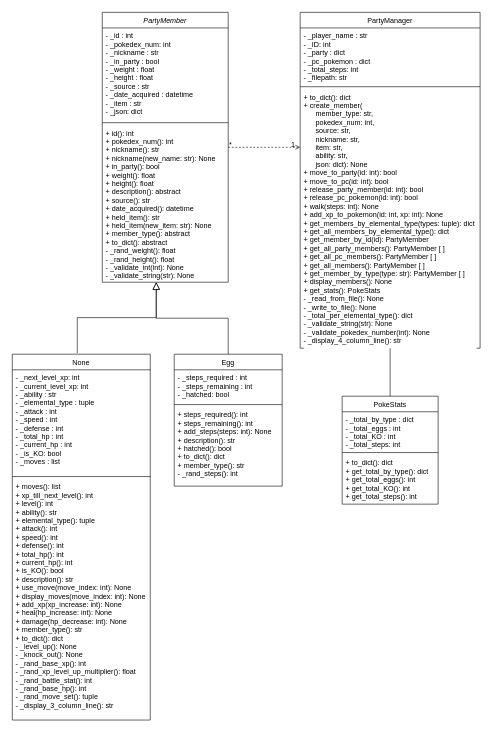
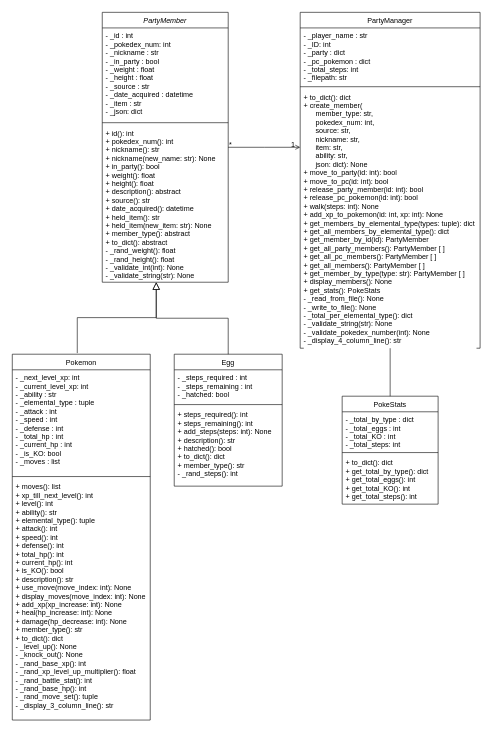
  <mxCell id="0" />
  <mxCell id="1" parent="0" />
  <mxCell id="2" value="PartyMember" style="swimlane;fontStyle=2;align=center;verticalAlign=top;childLayout=stackLayout;horizontal=1;startSize=26;horizontalStack=0;resizeParent=1;resizeLast=0;collapsible=1;marginBottom=0;rounded=0;shadow=0;strokeWidth=1;" parent="1" vertex="1"><mxGeometry x="170" y="20" width="210" height="450" as="geometry"><mxRectangle x="230" y="140" width="160" height="26" as="alternateBounds" /></mxGeometry></mxCell>
  <mxCell id="3" value="- _id : int&#10;- _pokedex_num: int&#10;- _nickname : str&#10;- _in_party : bool&#10;- _weight : float&#10;- _height : float&#10;- _source : str&#10;- _date_acquired : datetime&#10;- _item : str&#10;- _json: dict" style="text;align=left;verticalAlign=top;spacingLeft=4;spacingRight=4;overflow=hidden;rotatable=0;points=[[0,0.5],[1,0.5]];portConstraint=eastwest;" parent="2" vertex="1"><mxGeometry y="26" width="210" height="154" as="geometry" /></mxCell>
  <mxCell id="4" value="" style="line;html=1;strokeWidth=1;align=left;verticalAlign=middle;spacingTop=-1;spacingLeft=3;spacingRight=3;rotatable=0;labelPosition=right;points=[];portConstraint=eastwest;" parent="2" vertex="1"><mxGeometry y="180" width="210" height="8" as="geometry" /></mxCell>
  <mxCell id="5" value="+ id(): int&#10;+ pokedex_num(): int&#10;+ nickname(): str&#10;+ nickname(new_name: str): None&#10;+ in_party(): bool&#10;+ weight(): float&#10;+ height(): float&#10;+ description(): abstract&#10;+ source(): str&#10;+ date_acquired(): datetime&#10;+ held_item(): str&#10;+ held_item(new_item: str): None&#10;+ member_type(): abstract&#10;+ to_dict(): abstract&#10;- _rand_weight(): float&#10;- _rand_height(): float&#10;- _validate_int(int): None&#10;- _validate_string(str): None&#10;&#10;" style="text;align=left;verticalAlign=top;spacingLeft=4;spacingRight=4;overflow=hidden;rotatable=0;points=[[0,0.5],[1,0.5]];portConstraint=eastwest;" parent="2" vertex="1"><mxGeometry y="188" width="210" height="262" as="geometry" /></mxCell>
- <mxCell id="6" value="None" style="swimlane;fontStyle=0;align=center;verticalAlign=top;childLayout=stackLayout;horizontal=1;startSize=26;horizontalStack=0;resizeParent=1;resizeLast=0;collapsible=1;marginBottom=0;rounded=0;shadow=0;strokeWidth=1;" parent="1" vertex="1"><mxGeometry x="20" y="590" width="230" height="610" as="geometry"><mxRectangle x="130" y="380" width="160" height="26" as="alternateBounds" /></mxGeometry></mxCell>
+ <mxCell id="6" value="Pokemon" style="swimlane;fontStyle=0;align=center;verticalAlign=top;childLayout=stackLayout;horizontal=1;startSize=26;horizontalStack=0;resizeParent=1;resizeLast=0;collapsible=1;marginBottom=0;rounded=0;shadow=0;strokeWidth=1;" parent="1" vertex="1"><mxGeometry x="20" y="590" width="230" height="610" as="geometry"><mxRectangle x="130" y="380" width="160" height="26" as="alternateBounds" /></mxGeometry></mxCell>
  <mxCell id="7" value="- _next_level_xp: int&#10;- _current_level_xp: int&#10;- _ability : str&#10;- _elemental_type : tuple&#10;- _attack : int&#10;- _speed : int&#10;- _defense : int&#10;- _total_hp : int&#10;- _current_hp : int&#10;- _is_KO: bool&#10;- _moves : list" style="text;align=left;verticalAlign=top;spacingLeft=4;spacingRight=4;overflow=hidden;rotatable=0;points=[[0,0.5],[1,0.5]];portConstraint=eastwest;rounded=0;shadow=0;html=0;" parent="6" vertex="1"><mxGeometry y="26" width="230" height="174" as="geometry" /></mxCell>
  <mxCell id="8" value="" style="line;html=1;strokeWidth=1;align=left;verticalAlign=middle;spacingTop=-1;spacingLeft=3;spacingRight=3;rotatable=0;labelPosition=right;points=[];portConstraint=eastwest;" parent="6" vertex="1"><mxGeometry y="200" width="230" height="8" as="geometry" /></mxCell>
  <mxCell id="9" value="+ moves(): list&#10;+ xp_till_next_level(): int&#10;+ level(): int&#10;+ ability(): str&#10;+ elemental_type(): tuple&#10;+ attack(): int&#10;+ speed(): int&#10;+ defense(): int&#10;+ total_hp(): int&#10;+ current_hp(): int&#10;+ is_KO(): bool&#10;+ description(): str&#10;+ use_move(move_index: int): None &#10;+ display_moves(move_index: int): None&#10;+ add_xp(xp_increase: int): None&#10;+ heal(hp_increase: int): None&#10;+ damage(hp_decrease: int): None&#10;+ member_type(): str&#10;+ to_dict(): dict&#10;- _level_up(): None&#10;- _knock_out(): None&#10;- _rand_base_xp(): int&#10;- _rand_xp_level_up_multiplier(): float&#10;- _rand_battle_stat(): int&#10;- _rand_base_hp(): int&#10;- _rand_move_set(): tuple&#10;- _display_3_column_line(): str" style="text;align=left;verticalAlign=top;spacingLeft=4;spacingRight=4;overflow=hidden;rotatable=0;points=[[0,0.5],[1,0.5]];portConstraint=eastwest;fontStyle=0" parent="6" vertex="1"><mxGeometry y="208" width="230" height="402" as="geometry" /></mxCell>
  <mxCell id="10" value="" style="endArrow=block;endSize=10;endFill=0;shadow=0;strokeWidth=1;rounded=0;edgeStyle=elbowEdgeStyle;elbow=vertical;exitX=0.471;exitY=-0.003;exitDx=0;exitDy=0;exitPerimeter=0;" parent="1" source="6" edge="1"><mxGeometry width="160" relative="1" as="geometry"><mxPoint x="150" y="600" as="sourcePoint" /><mxPoint x="260" y="470" as="targetPoint" /></mxGeometry></mxCell>
  <mxCell id="11" value="" style="endArrow=block;endSize=10;endFill=0;shadow=0;strokeWidth=1;rounded=0;edgeStyle=elbowEdgeStyle;elbow=vertical;exitX=0.5;exitY=0;exitDx=0;exitDy=0;" parent="1" edge="1"><mxGeometry width="160" relative="1" as="geometry"><mxPoint x="380" y="600" as="sourcePoint" /><mxPoint x="260" y="470" as="targetPoint" /><Array as="points"><mxPoint x="320" y="530" /><mxPoint x="270" y="535" /><mxPoint x="270" y="535" /><mxPoint x="245" y="535" /></Array></mxGeometry></mxCell>
  <mxCell id="12" value="PartyManager" style="swimlane;fontStyle=0;align=center;verticalAlign=top;childLayout=stackLayout;horizontal=1;startSize=26;horizontalStack=0;resizeParent=1;resizeLast=0;collapsible=1;marginBottom=0;rounded=0;shadow=0;strokeWidth=1;" parent="1" vertex="1"><mxGeometry x="500" y="20" width="300" height="560" as="geometry"><mxRectangle x="550" y="140" width="160" height="26" as="alternateBounds" /></mxGeometry></mxCell>
  <mxCell id="13" value="- _player_name : str&#10;- _ID: int&#10;- _party : dict&#10;- _pc_pokemon : dict&#10;- _total_steps: int&#10;- _filepath: str" style="text;align=left;verticalAlign=top;spacingLeft=4;spacingRight=4;overflow=hidden;rotatable=0;points=[[0,0.5],[1,0.5]];portConstraint=eastwest;" parent="12" vertex="1"><mxGeometry y="26" width="300" height="94" as="geometry" /></mxCell>
  <mxCell id="14" value="" style="line;html=1;strokeWidth=1;align=left;verticalAlign=middle;spacingTop=-1;spacingLeft=3;spacingRight=3;rotatable=0;labelPosition=right;points=[];portConstraint=eastwest;" parent="12" vertex="1"><mxGeometry y="120" width="300" height="8" as="geometry" /></mxCell>
  <mxCell id="15" value="+ to_dict(): dict&#10;+ create_member(&#10;      member_type: str, &#10;      pokedex_num: int,&#10;      source: str,&#10;      nickname: str,&#10;      item: str,&#10;      ability: str,&#10;      json: dict): None&#10;+ move_to_party(id: int): bool&#10;+ move_to_pc(id: int): bool &#10;+ release_party_member(id: int): bool&#10;+ release_pc_pokemon(id: int): bool &#10;+ walk(steps: int): None&#10;+ add_xp_to_pokemon(id: int, xp: int): None&#10;+ get_members_by_elemental_type(types: tuple): dict&#10;+ get_all_members_by_elemental_type(): dict&#10;+ get_member_by_id(id): PartyMember&#10;+ get_all_party_members(): PartyMember [ ] &#10;+ get_all_pc_members(): PartyMember [ ] &#10;+ get_all_members(): PartyMember [ ]&#10;+ get_member_by_type(type: str): PartyMember [ ]&#10;+ display_members(): None&#10;+ get_stats(): PokeStats&#10;- _read_from_file(): None&#10;- _write_to_file(): None&#10;- _total_per_elemental_type(): dict&#10;- _validate_string(str): None&#10;- _validate_pokedex_number(int): None&#10;- _display_4_column_line(): str" style="text;align=left;verticalAlign=top;spacingLeft=4;spacingRight=4;overflow=hidden;rotatable=0;points=[[0,0.5],[1,0.5]];portConstraint=eastwest;labelBackgroundColor=#ffffff;fontColor=#000000;" parent="12" vertex="1"><mxGeometry y="128" width="300" height="432" as="geometry" /></mxCell>
- <mxCell id="16" value="" style="endArrow=open;shadow=0;strokeWidth=1;strokeColor=#000000;rounded=0;endFill=1;edgeStyle=elbowEdgeStyle;elbow=vertical;dashed=1;" parent="1" source="2" target="12" edge="1"><mxGeometry x="0.5" y="41" relative="1" as="geometry"><mxPoint x="330" y="92" as="sourcePoint" /><mxPoint x="490" y="92" as="targetPoint" /><mxPoint x="-40" y="32" as="offset" /></mxGeometry></mxCell>
+ <mxCell id="16" value="" style="endArrow=open;shadow=0;strokeWidth=1;strokeColor=#000000;rounded=0;endFill=1;edgeStyle=elbowEdgeStyle;elbow=vertical;" parent="1" source="2" target="12" edge="1"><mxGeometry x="0.5" y="41" relative="1" as="geometry"><mxPoint x="330" y="92" as="sourcePoint" /><mxPoint x="490" y="92" as="targetPoint" /><mxPoint x="-40" y="32" as="offset" /></mxGeometry></mxCell>
  <mxCell id="17" value="*" style="resizable=0;align=left;verticalAlign=bottom;labelBackgroundColor=none;fontSize=12;" parent="16" connectable="0" vertex="1"><mxGeometry x="-1" relative="1" as="geometry"><mxPoint y="4" as="offset" /></mxGeometry></mxCell>
  <mxCell id="18" value="1" style="resizable=0;align=right;verticalAlign=bottom;labelBackgroundColor=none;fontSize=12;" parent="16" connectable="0" vertex="1"><mxGeometry x="1" relative="1" as="geometry"><mxPoint x="-7" y="4" as="offset" /></mxGeometry></mxCell>
  <mxCell id="19" value="Egg" style="swimlane;fontStyle=0;align=center;verticalAlign=top;childLayout=stackLayout;horizontal=1;startSize=26;horizontalStack=0;resizeParent=1;resizeLast=0;collapsible=1;marginBottom=0;rounded=0;shadow=0;strokeWidth=1;" parent="1" vertex="1"><mxGeometry x="290" y="590" width="180" height="220" as="geometry"><mxRectangle x="130" y="380" width="160" height="26" as="alternateBounds" /></mxGeometry></mxCell>
  <mxCell id="20" value="- _steps_required : int&#10;- _steps_remaining : int&#10;- _hatched: bool&#10;" style="text;align=left;verticalAlign=top;spacingLeft=4;spacingRight=4;overflow=hidden;rotatable=0;points=[[0,0.5],[1,0.5]];portConstraint=eastwest;rounded=0;shadow=0;html=0;" parent="19" vertex="1"><mxGeometry y="26" width="180" height="54" as="geometry" /></mxCell>
  <mxCell id="21" value="" style="line;html=1;strokeWidth=1;align=left;verticalAlign=middle;spacingTop=-1;spacingLeft=3;spacingRight=3;rotatable=0;labelPosition=right;points=[];portConstraint=eastwest;" parent="19" vertex="1"><mxGeometry y="80" width="180" height="8" as="geometry" /></mxCell>
  <mxCell id="22" value="+ steps_required(): int&#10;+ steps_remaining(): int&#10;+ add_steps(steps: int): None&#10;+ description(): str&#10;+ hatched(): bool&#10;+ to_dict(): dict&#10;+ member_type(): str&#10;- _rand_steps(): int" style="text;align=left;verticalAlign=top;spacingLeft=4;spacingRight=4;overflow=hidden;rotatable=0;points=[[0,0.5],[1,0.5]];portConstraint=eastwest;fontStyle=0" parent="19" vertex="1"><mxGeometry y="88" width="180" height="132" as="geometry" /></mxCell>
  <mxCell id="23" value="PokeStats" style="swimlane;fontStyle=0;align=center;verticalAlign=top;childLayout=stackLayout;horizontal=1;startSize=26;horizontalStack=0;resizeParent=1;resizeParentMax=0;resizeLast=0;collapsible=1;marginBottom=0;" parent="1" vertex="1"><mxGeometry x="570" y="660" width="160" height="180" as="geometry" /></mxCell>
  <mxCell id="24" value="- _total_by_type : dict&#10;- _total_eggs : int&#10;- _total_KO : int&#10;- _total_steps: int" style="text;strokeColor=none;fillColor=none;align=left;verticalAlign=top;spacingLeft=4;spacingRight=4;overflow=hidden;rotatable=0;points=[[0,0.5],[1,0.5]];portConstraint=eastwest;" parent="23" vertex="1"><mxGeometry y="26" width="160" height="64" as="geometry" /></mxCell>
  <mxCell id="25" value="" style="line;strokeWidth=1;fillColor=none;align=left;verticalAlign=middle;spacingTop=-1;spacingLeft=3;spacingRight=3;rotatable=0;labelPosition=right;points=[];portConstraint=eastwest;" parent="23" vertex="1"><mxGeometry y="90" width="160" height="8" as="geometry" /></mxCell>
  <mxCell id="26" value="+ to_dict(): dict&#10;+ get_total_by_type(): dict&#10;+ get_total_eggs(): int&#10;+ get_total_KO(): int&#10;+ get_total_steps(): int&#10;" style="text;strokeColor=none;fillColor=none;align=left;verticalAlign=top;spacingLeft=4;spacingRight=4;overflow=hidden;rotatable=0;points=[[0,0.5],[1,0.5]];portConstraint=eastwest;" parent="23" vertex="1"><mxGeometry y="98" width="160" height="82" as="geometry" /></mxCell>
  <mxCell id="27" value="" style="endArrow=none;html=1;exitX=0.5;exitY=0;exitDx=0;exitDy=0;" parent="1" source="23" target="15" edge="1"><mxGeometry width="50" height="50" relative="1" as="geometry"><mxPoint x="648" y="650" as="sourcePoint" /><mxPoint x="660" y="600" as="targetPoint" /></mxGeometry></mxCell>
